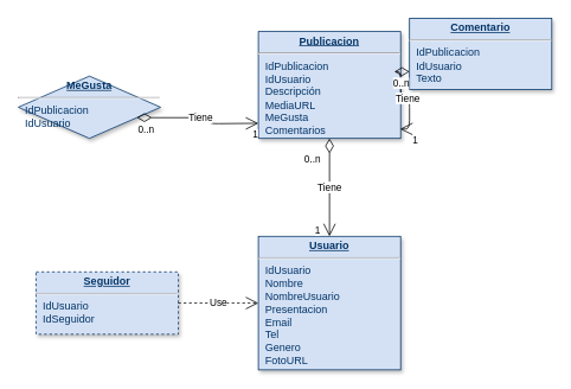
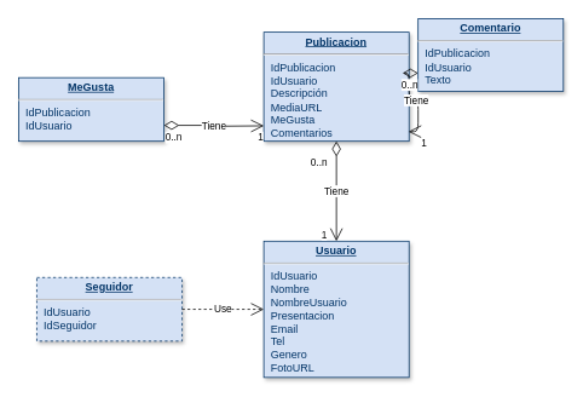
  <mxCell id="0" />
  <mxCell id="1" parent="0" />
  <mxCell id="2" value="&lt;p style=&quot;margin: 0px ; margin-top: 4px ; text-align: center ; text-decoration: underline&quot;&gt;&lt;b&gt;Usuario&lt;/b&gt;&lt;/p&gt;&lt;hr&gt;&lt;p style=&quot;margin: 0px ; margin-left: 8px&quot;&gt;IdUsuario&lt;br&gt;Nombre&lt;/p&gt;&lt;p style=&quot;margin: 0px ; margin-left: 8px&quot;&gt;NombreUsuario&lt;/p&gt;&lt;p style=&quot;margin: 0px ; margin-left: 8px&quot;&gt;Presentacion&lt;/p&gt;&lt;p style=&quot;margin: 0px ; margin-left: 8px&quot;&gt;Email&lt;/p&gt;&lt;p style=&quot;margin: 0px ; margin-left: 8px&quot;&gt;Tel&lt;/p&gt;&lt;p style=&quot;margin: 0px ; margin-left: 8px&quot;&gt;Genero&lt;/p&gt;&lt;p style=&quot;margin: 0px ; margin-left: 8px&quot;&gt;FotoURL&lt;/p&gt;" style="verticalAlign=top;align=left;overflow=fill;fontSize=12;fontFamily=Helvetica;html=1;strokeColor=#003366;shadow=1;fillColor=#D4E1F5;fontColor=#003366" vertex="1" parent="1"><mxGeometry x="290" y="265" width="160" height="150" as="geometry" /></mxCell>
  <mxCell id="3" value="&lt;p style=&quot;margin: 0px ; margin-top: 4px ; text-align: center ; text-decoration: underline&quot;&gt;&lt;b&gt;Seguidor&lt;/b&gt;&lt;/p&gt;&lt;hr&gt;&lt;p style=&quot;margin: 0px ; margin-left: 8px&quot;&gt;IdUsuario&lt;br&gt;IdSeguidor&lt;/p&gt;" style="verticalAlign=top;align=left;overflow=fill;fontSize=12;fontFamily=Helvetica;html=1;strokeColor=#003366;shadow=1;fillColor=#D4E1F5;fontColor=#003366;dashed=1;" vertex="1" parent="1"><mxGeometry x="40" y="305" width="160" height="70" as="geometry" /></mxCell>
  <mxCell id="4" value="&lt;p style=&quot;margin: 0px ; margin-top: 4px ; text-align: center ; text-decoration: underline&quot;&gt;&lt;b&gt;Publicacion&lt;/b&gt;&lt;/p&gt;&lt;hr&gt;&lt;p style=&quot;margin: 0px ; margin-left: 8px&quot;&gt;IdPublicacion&lt;/p&gt;&lt;p style=&quot;margin: 0px ; margin-left: 8px&quot;&gt;IdUsuario&lt;br&gt;Descripción&lt;/p&gt;&lt;p style=&quot;margin: 0px ; margin-left: 8px&quot;&gt;MediaURL&lt;/p&gt;&lt;p style=&quot;margin: 0px ; margin-left: 8px&quot;&gt;MeGusta&lt;/p&gt;&lt;p style=&quot;margin: 0px ; margin-left: 8px&quot;&gt;Comentarios&lt;/p&gt;&lt;p style=&quot;margin: 0px ; margin-left: 8px&quot;&gt;&lt;br&gt;&lt;/p&gt;&lt;p style=&quot;margin: 0px ; margin-left: 8px&quot;&gt;&lt;br&gt;&lt;/p&gt;&lt;p style=&quot;margin: 0px ; margin-left: 8px&quot;&gt;&lt;br&gt;&lt;/p&gt;&lt;p style=&quot;margin: 0px ; margin-left: 8px&quot;&gt;&lt;br&gt;&lt;/p&gt;" style="verticalAlign=top;align=left;overflow=fill;fontSize=12;fontFamily=Helvetica;html=1;strokeColor=#003366;shadow=1;fillColor=#D4E1F5;fontColor=#003366" vertex="1" parent="1"><mxGeometry x="290" y="35" width="160" height="120" as="geometry" /></mxCell>
- <mxCell id="5" value="&lt;p style=&quot;margin: 0px ; margin-top: 4px ; text-align: center ; text-decoration: underline&quot;&gt;&lt;b&gt;MeGusta&lt;/b&gt;&lt;/p&gt;&lt;hr&gt;&lt;p style=&quot;margin: 0px ; margin-left: 8px&quot;&gt;IdPublicacion&lt;/p&gt;&lt;p style=&quot;margin: 0px ; margin-left: 8px&quot;&gt;IdUsuario&lt;/p&gt;&lt;p style=&quot;margin: 0px ; margin-left: 8px&quot;&gt;&lt;br&gt;&lt;/p&gt;&lt;p style=&quot;margin: 0px ; margin-left: 8px&quot;&gt;&lt;br&gt;&lt;/p&gt;&lt;p style=&quot;margin: 0px ; margin-left: 8px&quot;&gt;&lt;br&gt;&lt;/p&gt;&lt;p style=&quot;margin: 0px ; margin-left: 8px&quot;&gt;&lt;br&gt;&lt;/p&gt;" style="rhombus;verticalAlign=top;align=left;overflow=fill;fontSize=12;fontFamily=Helvetica;html=1;strokeColor=#003366;shadow=1;fillColor=#D4E1F5;fontColor=#003366;" vertex="1" parent="1"><mxGeometry x="20" y="85" width="160" height="70" as="geometry" /></mxCell>
+ <mxCell id="5" value="&lt;p style=&quot;margin: 0px ; margin-top: 4px ; text-align: center ; text-decoration: underline&quot;&gt;&lt;b&gt;MeGusta&lt;/b&gt;&lt;/p&gt;&lt;hr&gt;&lt;p style=&quot;margin: 0px ; margin-left: 8px&quot;&gt;IdPublicacion&lt;/p&gt;&lt;p style=&quot;margin: 0px ; margin-left: 8px&quot;&gt;IdUsuario&lt;/p&gt;&lt;p style=&quot;margin: 0px ; margin-left: 8px&quot;&gt;&lt;br&gt;&lt;/p&gt;&lt;p style=&quot;margin: 0px ; margin-left: 8px&quot;&gt;&lt;br&gt;&lt;/p&gt;&lt;p style=&quot;margin: 0px ; margin-left: 8px&quot;&gt;&lt;br&gt;&lt;/p&gt;&lt;p style=&quot;margin: 0px ; margin-left: 8px&quot;&gt;&lt;br&gt;&lt;/p&gt;" style="verticalAlign=top;align=left;overflow=fill;fontSize=12;fontFamily=Helvetica;html=1;strokeColor=#003366;shadow=1;fillColor=#D4E1F5;fontColor=#003366" vertex="1" parent="1"><mxGeometry x="20" y="85" width="160" height="70" as="geometry" /></mxCell>
  <mxCell id="6" value="Tiene" style="endArrow=open;html=1;endSize=12;startArrow=diamondThin;startSize=14;startFill=0;edgeStyle=orthogonalEdgeStyle;exitX=1;exitY=0.75;exitDx=0;exitDy=0;" edge="1" parent="1" source="5"><mxGeometry relative="1" as="geometry"><mxPoint x="190" y="195" as="sourcePoint" /><mxPoint x="290" y="138" as="targetPoint" /></mxGeometry></mxCell>
  <mxCell id="7" value="0..n" style="edgeLabel;resizable=0;html=1;align=left;verticalAlign=top;" connectable="0" vertex="1" parent="6"><mxGeometry x="-1" relative="1" as="geometry" /></mxCell>
  <mxCell id="8" value="1" style="edgeLabel;resizable=0;html=1;align=right;verticalAlign=top;" connectable="0" vertex="1" parent="6"><mxGeometry x="1" relative="1" as="geometry" /></mxCell>
  <mxCell id="9" value="&lt;p style=&quot;margin: 0px ; margin-top: 4px ; text-align: center ; text-decoration: underline&quot;&gt;&lt;b&gt;Comentario&lt;/b&gt;&lt;/p&gt;&lt;hr&gt;&lt;p style=&quot;margin: 0px ; margin-left: 8px&quot;&gt;IdPublicacion&lt;/p&gt;&lt;p style=&quot;margin: 0px ; margin-left: 8px&quot;&gt;IdUsuario&lt;br&gt;Texto&lt;/p&gt;&lt;p style=&quot;margin: 0px ; margin-left: 8px&quot;&gt;&lt;br&gt;&lt;/p&gt;&lt;p style=&quot;margin: 0px ; margin-left: 8px&quot;&gt;&lt;br&gt;&lt;/p&gt;&lt;p style=&quot;margin: 0px ; margin-left: 8px&quot;&gt;&lt;br&gt;&lt;/p&gt;&lt;p style=&quot;margin: 0px ; margin-left: 8px&quot;&gt;&lt;br&gt;&lt;/p&gt;" style="verticalAlign=top;align=left;overflow=fill;fontSize=12;fontFamily=Helvetica;html=1;strokeColor=#003366;shadow=1;fillColor=#D4E1F5;fontColor=#003366" vertex="1" parent="1"><mxGeometry x="460" y="20" width="160" height="80" as="geometry" /></mxCell>
  <mxCell id="10" value="Tiene" style="endArrow=open;html=1;endSize=12;startArrow=diamondThin;startSize=14;startFill=0;edgeStyle=orthogonalEdgeStyle;exitX=0;exitY=0.75;exitDx=0;exitDy=0;entryX=0.996;entryY=0.912;entryDx=0;entryDy=0;entryPerimeter=0;" edge="1" parent="1" source="9" target="4"><mxGeometry relative="1" as="geometry"><mxPoint x="190" y="175" as="sourcePoint" /><mxPoint x="350" y="175" as="targetPoint" /></mxGeometry></mxCell>
  <mxCell id="11" value="0..n" style="edgeLabel;resizable=0;html=1;align=left;verticalAlign=top;" connectable="0" vertex="1" parent="10"><mxGeometry x="-1" relative="1" as="geometry"><mxPoint x="-20" as="offset" /></mxGeometry></mxCell>
  <mxCell id="12" value="1" style="edgeLabel;resizable=0;html=1;align=right;verticalAlign=top;" connectable="0" vertex="1" parent="10"><mxGeometry x="1" relative="1" as="geometry"><mxPoint x="21" as="offset" /></mxGeometry></mxCell>
  <mxCell id="13" value="Tiene" style="endArrow=open;html=1;endSize=12;startArrow=diamondThin;startSize=14;startFill=0;edgeStyle=orthogonalEdgeStyle;entryX=0.5;entryY=0;entryDx=0;entryDy=0;exitX=0.5;exitY=1;exitDx=0;exitDy=0;" edge="1" parent="1" source="4" target="2"><mxGeometry relative="1" as="geometry"><mxPoint x="120" y="205" as="sourcePoint" /><mxPoint x="280" y="205" as="targetPoint" /></mxGeometry></mxCell>
  <mxCell id="14" value="0..n" style="edgeLabel;resizable=0;html=1;align=left;verticalAlign=top;" connectable="0" vertex="1" parent="13"><mxGeometry x="-1" relative="1" as="geometry"><mxPoint x="-30" y="10" as="offset" /></mxGeometry></mxCell>
  <mxCell id="15" value="1" style="edgeLabel;resizable=0;html=1;align=right;verticalAlign=top;" connectable="0" vertex="1" parent="13"><mxGeometry x="1" relative="1" as="geometry"><mxPoint x="-10" y="-20" as="offset" /></mxGeometry></mxCell>
  <mxCell id="16" value="Use" style="endArrow=open;endSize=12;dashed=1;html=1;exitX=1;exitY=0.5;exitDx=0;exitDy=0;entryX=0;entryY=0.5;entryDx=0;entryDy=0;" edge="1" parent="1" source="3" target="2"><mxGeometry width="160" relative="1" as="geometry"><mxPoint x="170" y="225" as="sourcePoint" /><mxPoint x="330" y="225" as="targetPoint" /></mxGeometry></mxCell>
